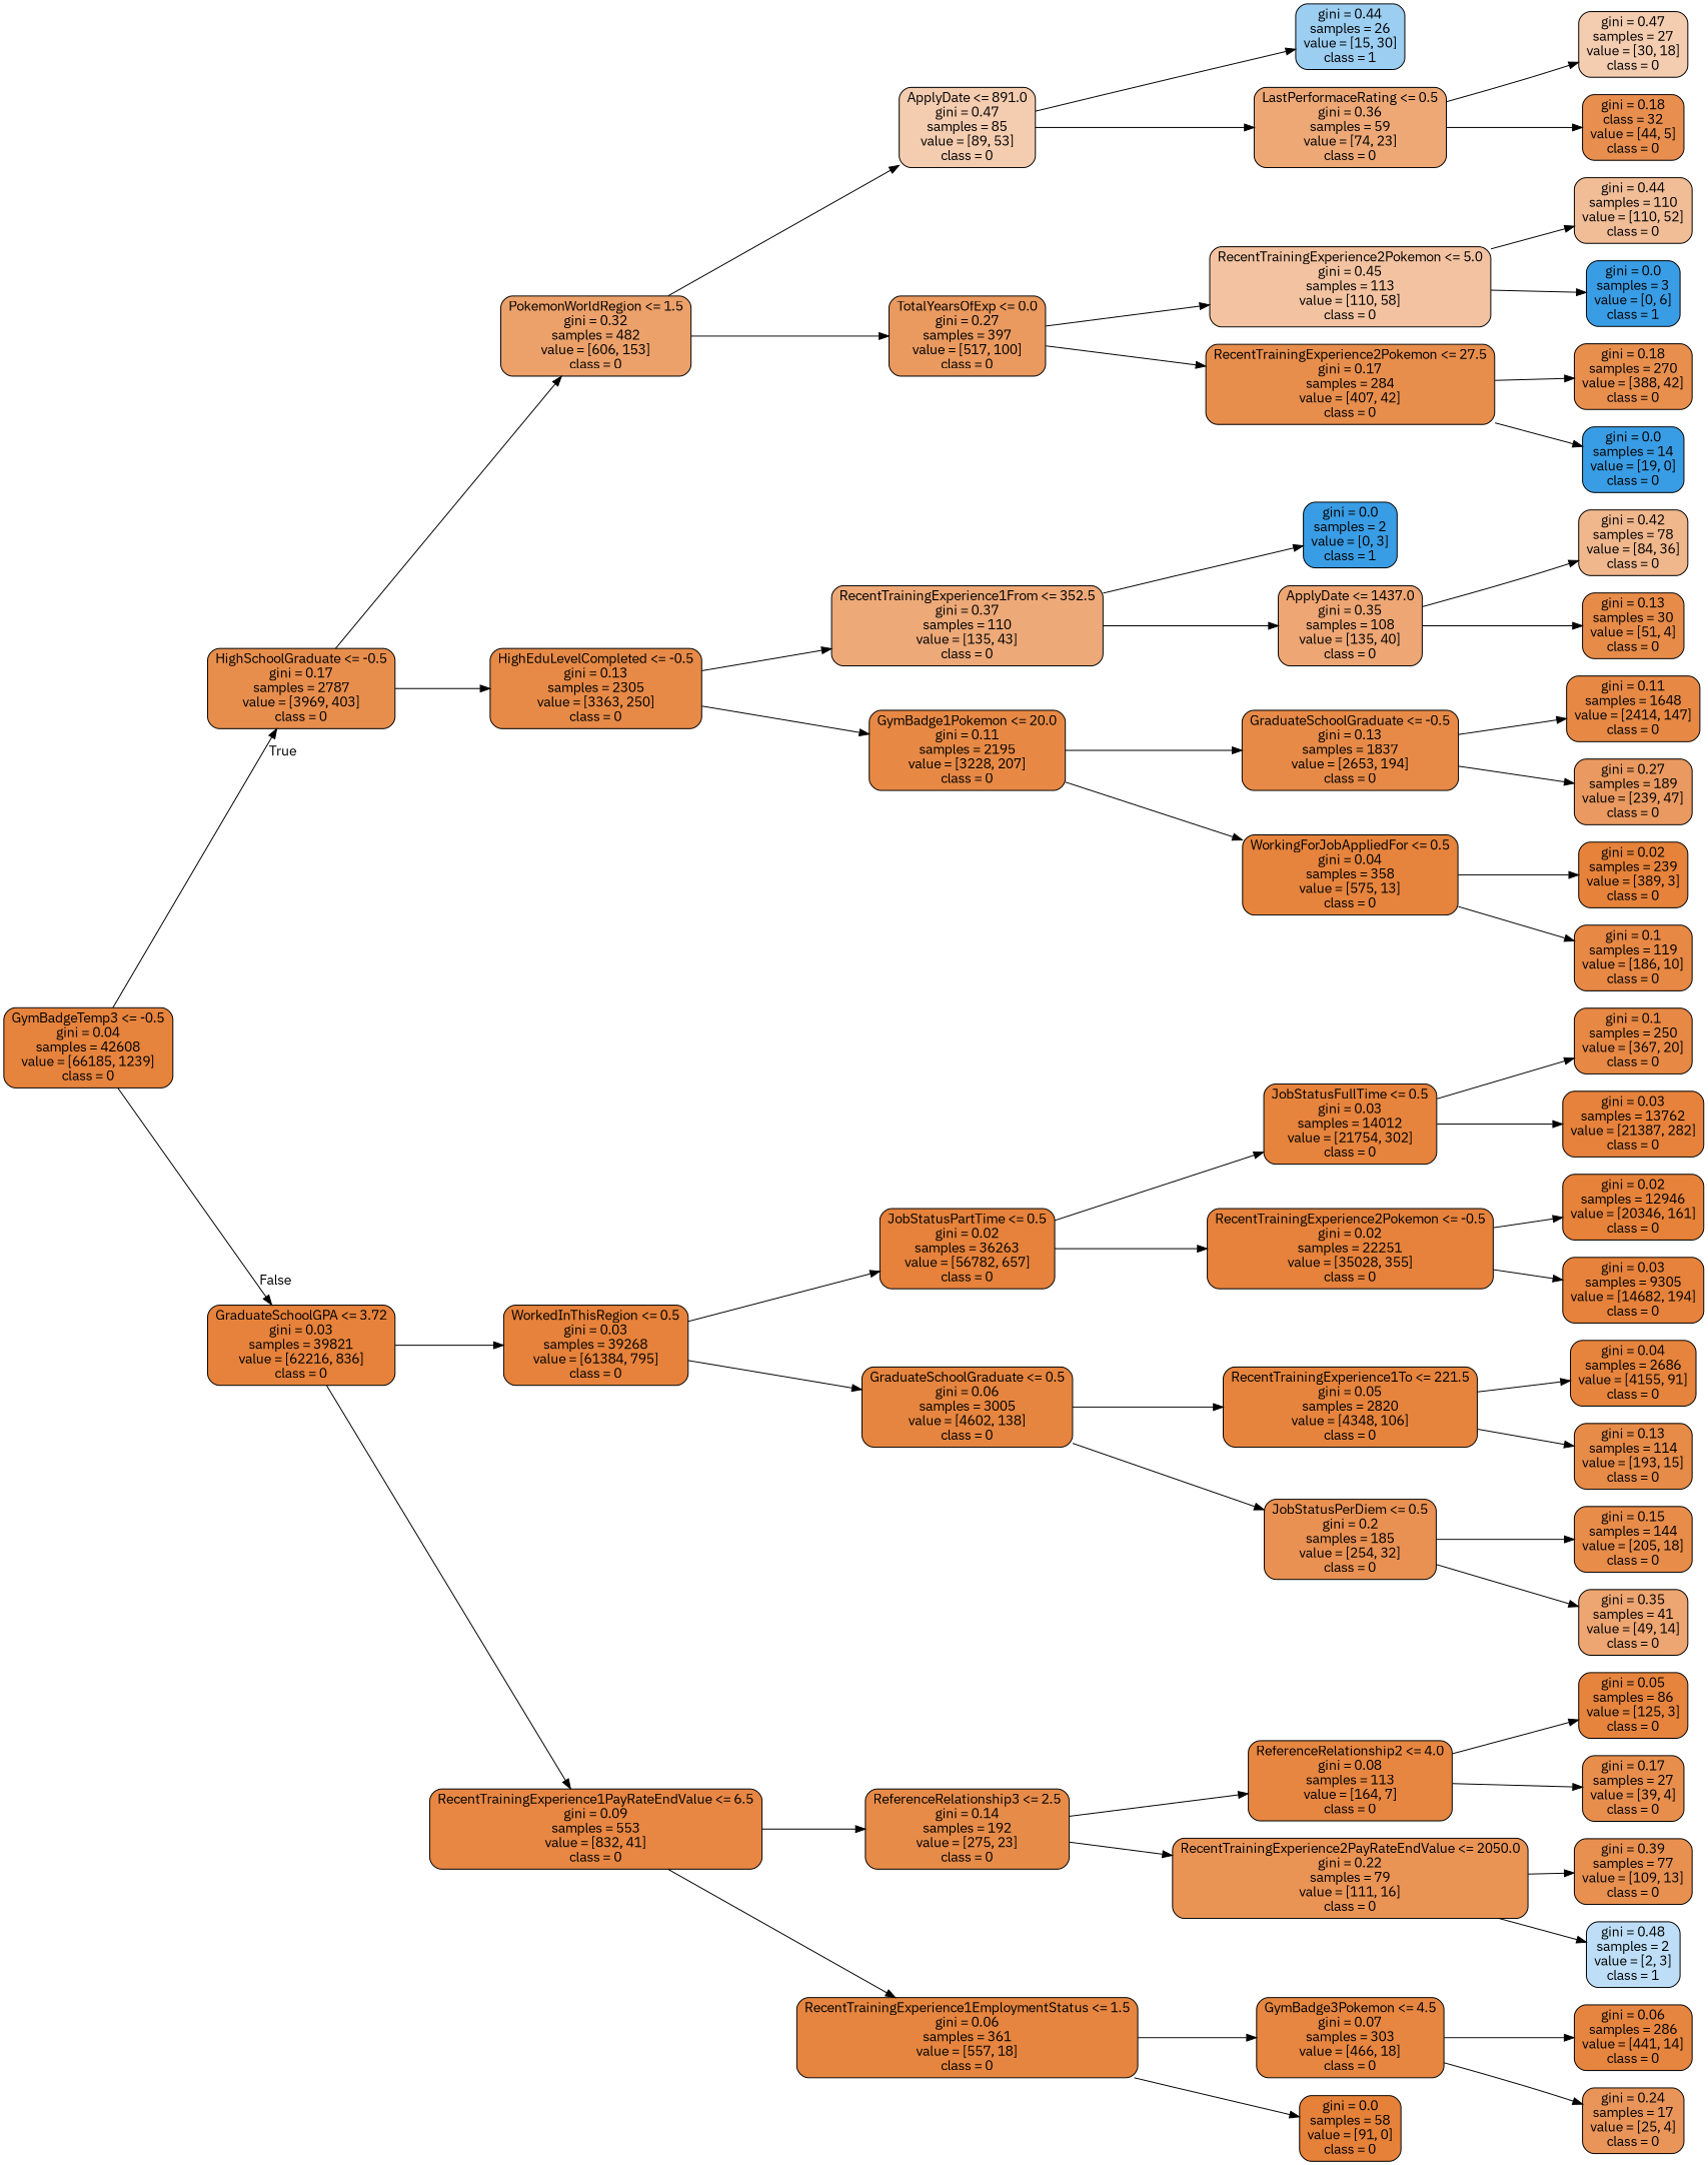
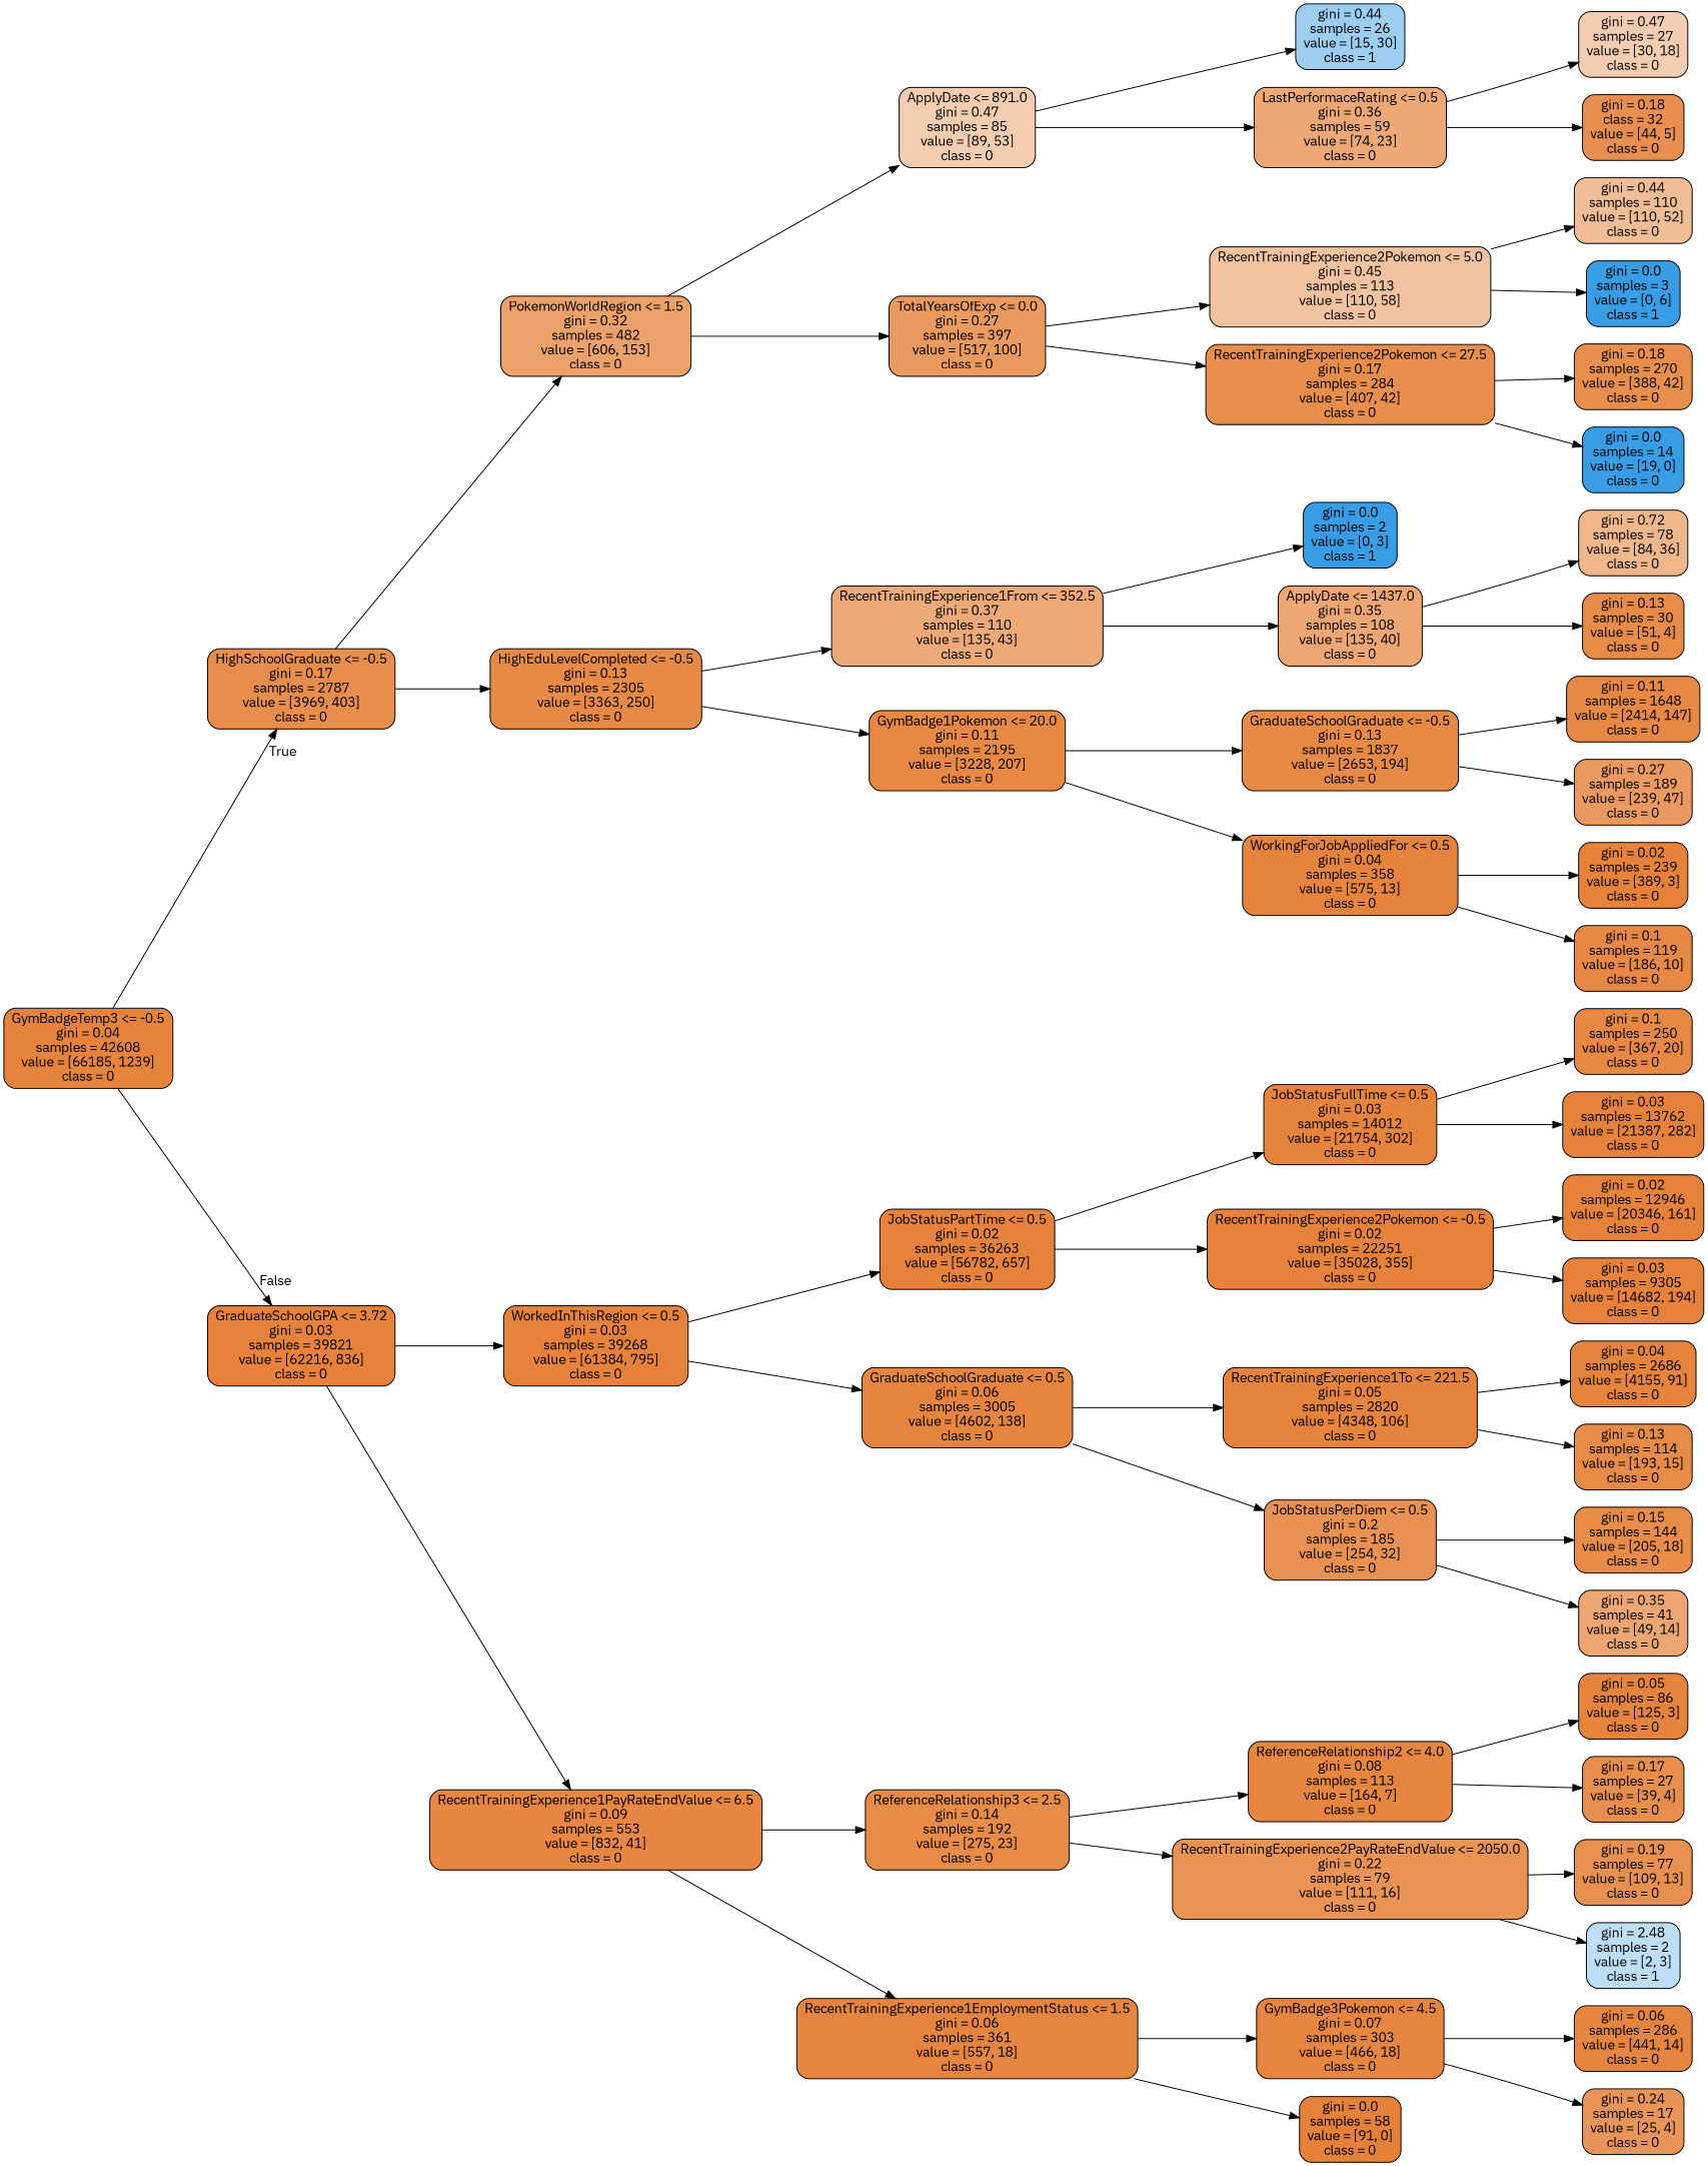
  digraph {
    fontname="IBM Plex Sans"
    rankdir=LR
    node [color=black fillcolor="#e58139fc" fontname="IBM Plex Sans" shape=box style="filled, rounded"]
    edge [fontname="IBM Plex Sans"]
    n1 [fillcolor="#e58139fa" label="GymBadgeTemp3 <= -0.5\ngini = 0.04\nsamples = 42608\nvalue = [66185, 1239]\nclass = 0"]
    n2 [fillcolor="#e58139e5" label="HighSchoolGraduate <= -0.5\ngini = 0.17\nsamples = 2787\nvalue = [3969, 403]\nclass = 0"]
    n3 [label="GraduateSchoolGPA <= 3.72\ngini = 0.03\nsamples = 39821\nvalue = [62216, 836]\nclass = 0"]
    n4 [fillcolor="#e58139bf" label="PokemonWorldRegion <= 1.5\ngini = 0.32\nsamples = 482\nvalue = [606, 153]\nclass = 0"]
    n5 [fillcolor="#e58139ec" label="HighEduLevelCompleted <= -0.5\ngini = 0.13\nsamples = 2305\nvalue = [3363, 250]\nclass = 0"]
    n6 [label="WorkedInThisRegion <= 0.5\ngini = 0.03\nsamples = 39268\nvalue = [61384, 795]\nclass = 0"]
    n7 [fillcolor="#e58139f2" label="RecentTrainingExperience1PayRateEndValue <= 6.5\ngini = 0.09\nsamples = 553\nvalue = [832, 41]\nclass = 0"]
    n8 [fillcolor="#e5813967" label="ApplyDate <= 891.0\ngini = 0.47\nsamples = 85\nvalue = [89, 53]\nclass = 0"]
    n9 [fillcolor="#e58139ce" label="TotalYearsOfExp <= 0.0\ngini = 0.27\nsamples = 397\nvalue = [517, 100]\nclass = 0"]
    n10 [fillcolor="#e58139ae" label="RecentTrainingExperience1From <= 352.5\ngini = 0.37\nsamples = 110\nvalue = [135, 43]\nclass = 0"]
    n11 [fillcolor="#e58139ef" label="GymBadge1Pokemon <= 20.0\ngini = 0.11\nsamples = 2195\nvalue = [3228, 207]\nclass = 0"]
    n12 [fillcolor="#399de57f" label="gini = 0.44\nsamples = 26\nvalue = [15, 30]\nclass = 1"]
    n13 [fillcolor="#e58139b0" label="LastPerformaceRating <= 0.5\ngini = 0.36\nsamples = 59\nvalue = [74, 23]\nclass = 0"]
    n14 [fillcolor="#e5813979" label="RecentTrainingExperience2Pokemon <= 5.0\ngini = 0.45\nsamples = 113\nvalue = [110, 58]\nclass = 0"]
    n15 [fillcolor="#e58139e5" label="RecentTrainingExperience2Pokemon <= 27.5\ngini = 0.17\nsamples = 284\nvalue = [407, 42]\nclass = 0"]
    n16 [fillcolor="#e5813966" label="gini = 0.47\nsamples = 27\nvalue = [30, 18]\nclass = 0"]
    n17 [fillcolor="#e58139e2" label="gini = 0.18\nclass = 32\nvalue = [44, 5]\nclass = 0"]
    n18 [fillcolor="#e5813986" label="gini = 0.44\nsamples = 110\nvalue = [110, 52]\nclass = 0"]
    n19 [fillcolor="#399de5ff" label="gini = 0.0\nsamples = 3\nvalue = [0, 6]\nclass = 1"]
    n20 [fillcolor="#e58139e3" label="gini = 0.18\nsamples = 270\nvalue = [388, 42]\nclass = 0"]
    n21 [fillcolor="#399de5ff" label="gini = 0.0\nsamples = 14\nvalue = [19, 0]\nclass = 0"]
    n22 [fillcolor="#399de5ff" label="gini = 0.0\nsamples = 2\nvalue = [0, 3]\nclass = 1"]
    n23 [fillcolor="#e58139b3" label="ApplyDate <= 1437.0\ngini = 0.35\nsamples = 108\nvalue = [135, 40]\nclass = 0"]
    n24 [fillcolor="#e58139ec" label="GraduateSchoolGraduate <= -0.5\ngini = 0.13\nsamples = 1837\nvalue = [2653, 194]\nclass = 0"]
    n25 [fillcolor="#e58139f9" label="WorkingForJobAppliedFor <= 0.5\ngini = 0.04\nsamples = 358\nvalue = [575, 13]\nclass = 0"]
-   n26 [fillcolor="#e5813992" label="gini = 0.42\nsamples = 78\nvalue = [84, 36]\nclass = 0"]
+   n26 [fillcolor="#e5813992" label="gini = 0.72\nsamples = 78\nvalue = [84, 36]\nclass = 0"]
    n27 [fillcolor="#e58139eb" label="gini = 0.13\nsamples = 30\nvalue = [51, 4]\nclass = 0"]
    n28 [fillcolor="#e58139ef" label="gini = 0.11\nsamples = 1648\nvalue = [2414, 147]\nclass = 0"]
    n29 [fillcolor="#e58139cd" label="gini = 0.27\nsamples = 189\nvalue = [239, 47]\nclass = 0"]
    n30 [fillcolor="#e58139fd" label="gini = 0.02\nsamples = 239\nvalue = [389, 3]\nclass = 0"]
    n31 [fillcolor="#e58139f1" label="gini = 0.1\nsamples = 119\nvalue = [186, 10]\nclass = 0"]
    n32 [label="JobStatusPartTime <= 0.5\ngini = 0.02\nsamples = 36263\nvalue = [56782, 657]\nclass = 0"]
    n33 [fillcolor="#e58139f7" label="GraduateSchoolGraduate <= 0.5\ngini = 0.06\nsamples = 3005\nvalue = [4602, 138]\nclass = 0"]
    n34 [fillcolor="#e58139ea" label="ReferenceRelationship3 <= 2.5\ngini = 0.14\nsamples = 192\nvalue = [275, 23]\nclass = 0"]
    n35 [fillcolor="#e58139f7" label="RecentTrainingExperience1EmploymentStatus <= 1.5\ngini = 0.06\nsamples = 361\nvalue = [557, 18]\nclass = 0"]
    n36 [fillcolor="#e58139fb" label="JobStatusFullTime <= 0.5\ngini = 0.03\nsamples = 14012\nvalue = [21754, 302]\nclass = 0"]
    n37 [label="RecentTrainingExperience2Pokemon <= -0.5\ngini = 0.02\nsamples = 22251\nvalue = [35028, 355]\nclass = 0"]
    n38 [fillcolor="#e58139f9" label="RecentTrainingExperience1To <= 221.5\ngini = 0.05\nsamples = 2820\nvalue = [4348, 106]\nclass = 0"]
    n39 [fillcolor="#e58139df" label="JobStatusPerDiem <= 0.5\ngini = 0.2\nsamples = 185\nvalue = [254, 32]\nclass = 0"]
    n40 [fillcolor="#e58139f1" label="gini = 0.1\nsamples = 250\nvalue = [367, 20]\nclass = 0"]
    n41 [label="gini = 0.03\nsamples = 13762\nvalue = [21387, 282]\nclass = 0"]
    n42 [fillcolor="#e58139fd" label="gini = 0.02\nsamples = 12946\nvalue = [20346, 161]\nclass = 0"]
    n43 [label="gini = 0.03\nsamples = 9305\nvalue = [14682, 194]\nclass = 0"]
    n44 [fillcolor="#e58139f9" label="gini = 0.04\nsamples = 2686\nvalue = [4155, 91]\nclass = 0"]
    n45 [fillcolor="#e58139eb" label="gini = 0.13\nsamples = 114\nvalue = [193, 15]\nclass = 0"]
    n46 [fillcolor="#e58139e9" label="gini = 0.15\nsamples = 144\nvalue = [205, 18]\nclass = 0"]
    n47 [fillcolor="#e58139b6" label="gini = 0.35\nsamples = 41\nvalue = [49, 14]\nclass = 0"]
    n48 [fillcolor="#e58139f4" label="ReferenceRelationship2 <= 4.0\ngini = 0.08\nsamples = 113\nvalue = [164, 7]\nclass = 0"]
    n49 [fillcolor="#e58139da" label="RecentTrainingExperience2PayRateEndValue <= 2050.0\ngini = 0.22\nsamples = 79\nvalue = [111, 16]\nclass = 0"]
    n50 [fillcolor="#e58139f5" label="GymBadge3Pokemon <= 4.5\ngini = 0.07\nsamples = 303\nvalue = [466, 18]\nclass = 0"]
    n51 [fillcolor="#e58139ff" label="gini = 0.0\nsamples = 58\nvalue = [91, 0]\nclass = 0"]
    n52 [fillcolor="#e58139f9" label="gini = 0.05\nsamples = 86\nvalue = [125, 3]\nclass = 0"]
    n53 [fillcolor="#e58139e5" label="gini = 0.17\nsamples = 27\nvalue = [39, 4]\nclass = 0"]
-   n54 [fillcolor="#e58139e1" label="gini = 0.39\nsamples = 77\nvalue = [109, 13]\nclass = 0"]
-   n55 [fillcolor="#399de555" label="gini = 0.48\nsamples = 2\nvalue = [2, 3]\nclass = 1"]
+   n54 [fillcolor="#e58139e1" label="gini = 0.19\nsamples = 77\nvalue = [109, 13]\nclass = 0"]
+   n55 [fillcolor="#399de555" label="gini = 2.48\nsamples = 2\nvalue = [2, 3]\nclass = 1"]
    n56 [fillcolor="#e58139f7" label="gini = 0.06\nsamples = 286\nvalue = [441, 14]\nclass = 0"]
    n57 [fillcolor="#e58139d6" label="gini = 0.24\nsamples = 17\nvalue = [25, 4]\nclass = 0"]
    n1 -> n2 [headlabel=True labelangle=45 labeldistance=2.5]
    n1 -> n3 [headlabel=False labelangle=-45 labeldistance=2.5]
    n2 -> n4
    n2 -> n5
    n3 -> n6
    n3 -> n7
    n4 -> n8
    n4 -> n9
    n5 -> n10
    n5 -> n11
    n6 -> n32
    n6 -> n33
    n7 -> n34
    n7 -> n35
    n8 -> n12
    n8 -> n13
    n9 -> n14
    n9 -> n15
    n10 -> n22
    n10 -> n23
    n11 -> n24
    n11 -> n25
    n13 -> n16
    n13 -> n17
    n14 -> n18
    n14 -> n19
    n15 -> n20
    n15 -> n21
    n23 -> n26
    n23 -> n27
    n24 -> n28
    n24 -> n29
    n25 -> n30
    n25 -> n31
    n32 -> n36
    n32 -> n37
    n33 -> n38
    n33 -> n39
    n34 -> n48
    n34 -> n49
    n35 -> n50
    n35 -> n51
    n36 -> n40
    n36 -> n41
    n37 -> n42
    n37 -> n43
    n38 -> n44
    n38 -> n45
    n39 -> n46
    n39 -> n47
    n48 -> n52
    n48 -> n53
    n49 -> n54
    n49 -> n55
    n50 -> n56
    n50 -> n57
  }
